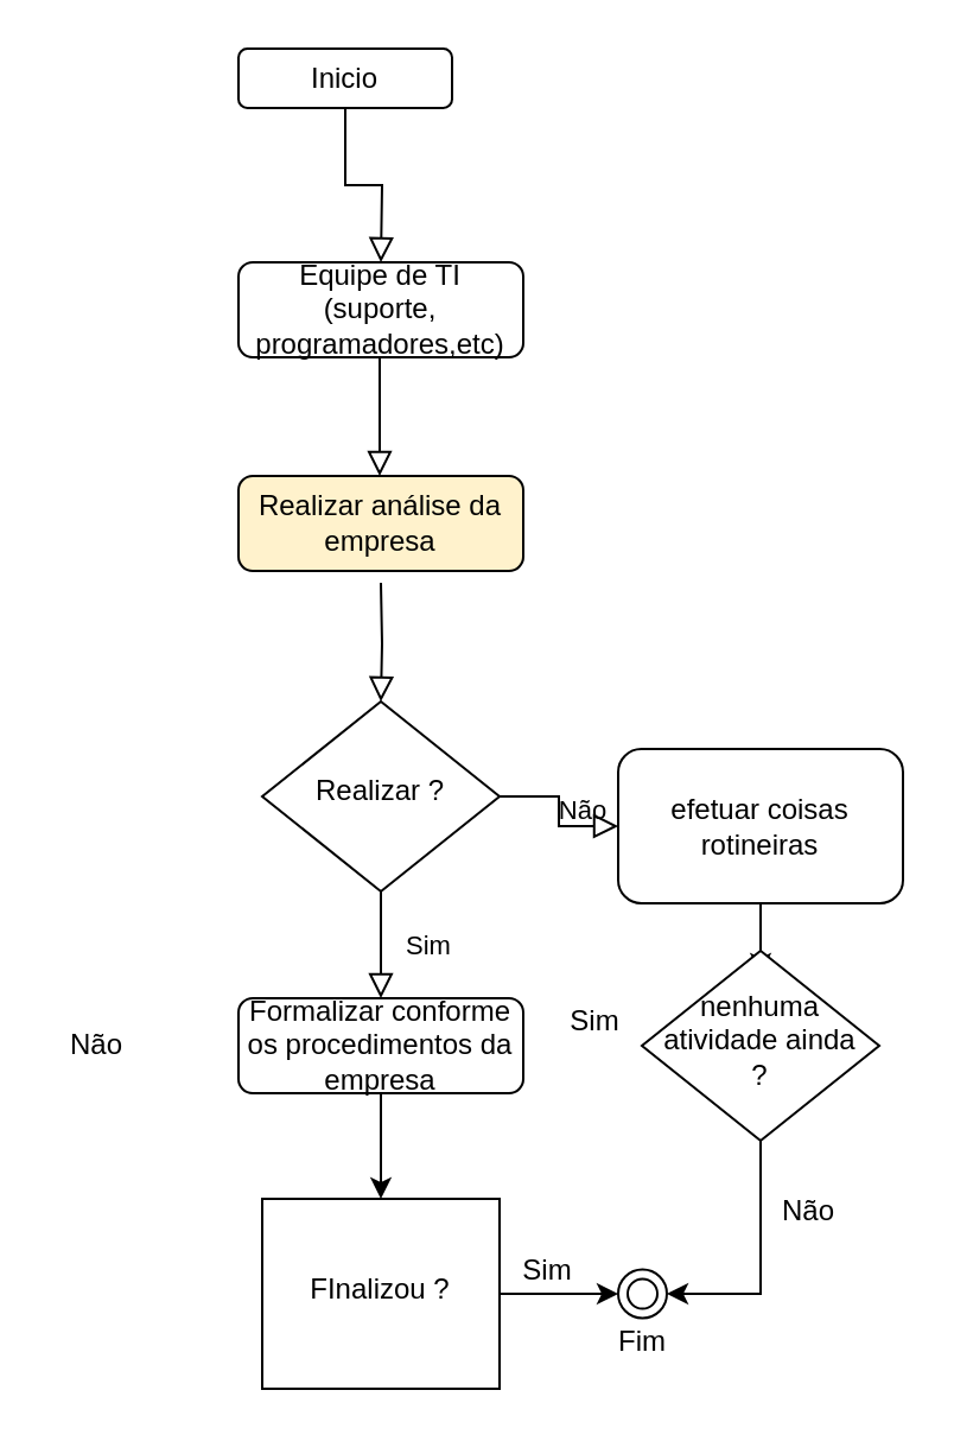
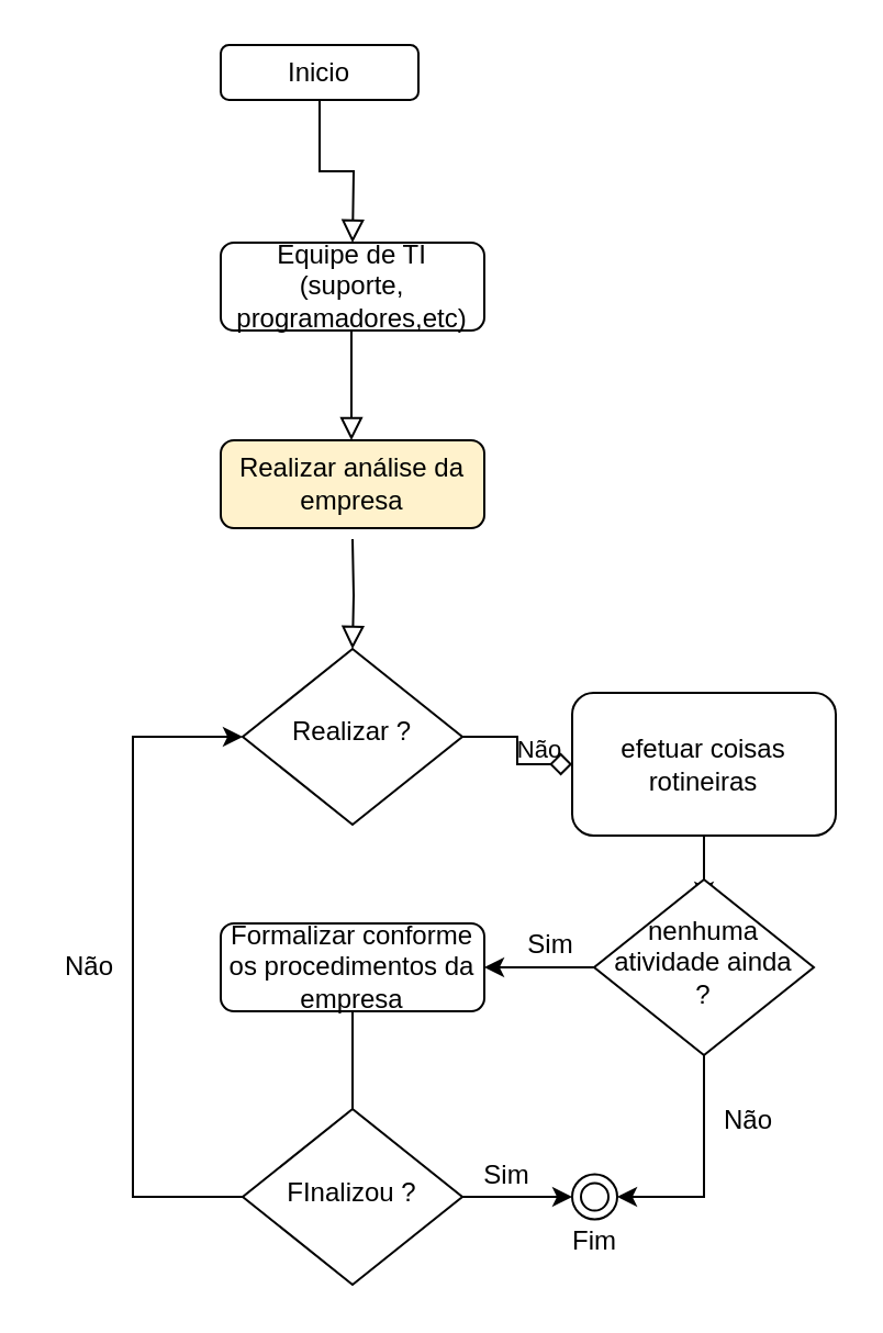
  <mxCell id="0" />
  <mxCell id="1" parent="0" />
  <mxCell id="2" value="" style="rounded=0;html=1;jettySize=auto;orthogonalLoop=1;fontSize=11;endArrow=block;endFill=0;endSize=8;strokeWidth=1;shadow=0;labelBackgroundColor=none;edgeStyle=orthogonalEdgeStyle;" parent="1" target="6" edge="1"><mxGeometry relative="1" as="geometry"><mxPoint x="160" y="245" as="sourcePoint" /></mxGeometry></mxCell>
  <mxCell id="3" value="Equipe de TI (suporte,&lt;br&gt;programadores,etc)" style="rounded=1;whiteSpace=wrap;html=1;fontSize=12;glass=0;strokeWidth=1;shadow=0;" parent="1" vertex="1"><mxGeometry x="100" y="110" width="120" height="40" as="geometry" /></mxCell>
- <mxCell id="4" value="Sim" style="rounded=0;html=1;jettySize=auto;orthogonalLoop=1;fontSize=11;endArrow=block;endFill=0;endSize=8;strokeWidth=1;shadow=0;labelBackgroundColor=none;edgeStyle=orthogonalEdgeStyle;entryX=0.5;entryY=0;entryDx=0;entryDy=0;" parent="1" source="6" target="14" edge="1"><mxGeometry y="20" relative="1" as="geometry"><mxPoint as="offset" /><mxPoint x="160" y="415" as="targetPoint" /></mxGeometry></mxCell>
- <mxCell id="5" value="Não" style="edgeStyle=orthogonalEdgeStyle;rounded=0;html=1;jettySize=auto;orthogonalLoop=1;fontSize=11;endArrow=block;endFill=0;endSize=8;strokeWidth=1;shadow=0;labelBackgroundColor=none;" parent="1" source="6" target="8" edge="1"><mxGeometry y="10" relative="1" as="geometry"><mxPoint as="offset" /></mxGeometry></mxCell>
+ <mxCell id="5" value="Não" style="edgeStyle=orthogonalEdgeStyle;rounded=0;html=1;jettySize=auto;orthogonalLoop=1;fontSize=11;endArrow=diamond;endFill=0;endSize=8;strokeWidth=1;shadow=0;labelBackgroundColor=none;" parent="1" source="6" target="8" edge="1"><mxGeometry y="10" relative="1" as="geometry"><mxPoint as="offset" /></mxGeometry></mxCell>
  <mxCell id="6" value="Realizar ?" style="rhombus;whiteSpace=wrap;html=1;shadow=0;fontFamily=Helvetica;fontSize=12;align=center;strokeWidth=1;spacing=6;spacingTop=-4;" parent="1" vertex="1"><mxGeometry x="110" y="295" width="100" height="80" as="geometry" /></mxCell>
  <mxCell id="7" style="edgeStyle=orthogonalEdgeStyle;rounded=0;orthogonalLoop=1;jettySize=auto;html=1;exitX=0.5;exitY=1;exitDx=0;exitDy=0;" edge="1" parent="1" source="8"><mxGeometry relative="1" as="geometry"><mxPoint x="320" y="410" as="targetPoint" /></mxGeometry></mxCell>
  <mxCell id="8" value="efetuar coisas rotineiras" style="rounded=1;whiteSpace=wrap;html=1;fontSize=12;glass=0;strokeWidth=1;shadow=0;" parent="1" vertex="1"><mxGeometry x="260" y="315" width="120" height="65" as="geometry" /></mxCell>
  <mxCell id="9" value="" style="rounded=0;html=1;jettySize=auto;orthogonalLoop=1;fontSize=11;endArrow=block;endFill=0;endSize=8;strokeWidth=1;shadow=0;labelBackgroundColor=none;edgeStyle=orthogonalEdgeStyle;" edge="1" parent="1" source="10"><mxGeometry relative="1" as="geometry"><mxPoint x="160" y="110" as="targetPoint" /></mxGeometry></mxCell>
  <mxCell id="10" value="Inicio" style="rounded=1;whiteSpace=wrap;html=1;fontSize=12;glass=0;strokeWidth=1;shadow=0;" vertex="1" parent="1"><mxGeometry x="100" y="20" width="90" height="25" as="geometry" /></mxCell>
  <mxCell id="11" value="Realizar análise da empresa" style="rounded=1;whiteSpace=wrap;html=1;fontSize=12;glass=0;strokeWidth=1;shadow=0;fillColor=#fff2cc;" vertex="1" parent="1"><mxGeometry x="100" y="200" width="120" height="40" as="geometry" /></mxCell>
  <mxCell id="12" value="" style="rounded=0;html=1;jettySize=auto;orthogonalLoop=1;fontSize=11;endArrow=block;endFill=0;endSize=8;strokeWidth=1;shadow=0;labelBackgroundColor=none;edgeStyle=orthogonalEdgeStyle;" edge="1" parent="1"><mxGeometry relative="1" as="geometry"><mxPoint x="159.5" y="150" as="sourcePoint" /><mxPoint x="159.5" y="200" as="targetPoint" /></mxGeometry></mxCell>
- <mxCell id="13" style="edgeStyle=orthogonalEdgeStyle;rounded=0;orthogonalLoop=1;jettySize=auto;html=1;exitX=0.5;exitY=1;exitDx=0;exitDy=0;entryX=0.5;entryY=0;entryDx=0;entryDy=0;" edge="1" parent="1" source="14" target="17"><mxGeometry relative="1" as="geometry" /></mxCell>
+ <mxCell id="13" style="edgeStyle=orthogonalEdgeStyle;rounded=0;orthogonalLoop=1;jettySize=auto;html=1;exitX=0.5;exitY=1;exitDx=0;exitDy=0;entryX=0.5;entryY=0;entryDx=0;entryDy=0;endArrow=none;" edge="1" parent="1" source="14" target="17"><mxGeometry relative="1" as="geometry" /></mxCell>
  <mxCell id="14" value="Formalizar conforme os procedimentos da empresa" style="rounded=1;whiteSpace=wrap;html=1;fontSize=12;glass=0;strokeWidth=1;shadow=0;" vertex="1" parent="1"><mxGeometry x="100" y="420" width="120" height="40" as="geometry" /></mxCell>
  <mxCell id="15" style="edgeStyle=orthogonalEdgeStyle;rounded=0;orthogonalLoop=1;jettySize=auto;html=1;exitX=1;exitY=0.5;exitDx=0;exitDy=0;entryX=0;entryY=0.5;entryDx=0;entryDy=0;" edge="1" parent="1" source="17"><mxGeometry relative="1" as="geometry"><mxPoint x="260" y="544.5" as="targetPoint" /></mxGeometry></mxCell>
- <mxCell id="17" value="FInalizou ?" style="whiteSpace=wrap;html=1;shadow=0;fontFamily=Helvetica;fontSize=12;align=center;strokeWidth=1;spacing=6;spacingTop=-4;rounded=0;" vertex="1" parent="1"><mxGeometry x="110" y="504.5" width="100" height="80" as="geometry" /></mxCell>
+ <mxCell id="16" style="edgeStyle=orthogonalEdgeStyle;rounded=0;orthogonalLoop=1;jettySize=auto;html=1;exitX=0;exitY=0.5;exitDx=0;exitDy=0;entryX=0;entryY=0.5;entryDx=0;entryDy=0;" edge="1" parent="1" source="17" target="6"><mxGeometry relative="1" as="geometry"><Array as="points"><mxPoint x="60" y="545" /><mxPoint x="60" y="335" /></Array></mxGeometry></mxCell>
+ <mxCell id="17" value="FInalizou ?" style="rhombus;whiteSpace=wrap;html=1;shadow=0;fontFamily=Helvetica;fontSize=12;align=center;strokeWidth=1;spacing=6;spacingTop=-4;" vertex="1" parent="1"><mxGeometry x="110" y="504.5" width="100" height="80" as="geometry" /></mxCell>
  <mxCell id="18" value="Não" style="text;html=1;align=center;verticalAlign=middle;resizable=0;points=[];autosize=1;strokeColor=none;" vertex="1" parent="1"><mxGeometry x="20" y="430" width="40" height="20" as="geometry" /></mxCell>
  <mxCell id="19" value="Sim" style="text;html=1;align=center;verticalAlign=middle;resizable=0;points=[];autosize=1;strokeColor=none;" vertex="1" parent="1"><mxGeometry x="210" y="524.5" width="40" height="20" as="geometry" /></mxCell>
  <mxCell id="20" value="" style="ellipse;shape=doubleEllipse;whiteSpace=wrap;html=1;aspect=fixed;" vertex="1" parent="1"><mxGeometry x="260" y="534.25" width="20.5" height="20.5" as="geometry" /></mxCell>
  <mxCell id="21" style="edgeStyle=orthogonalEdgeStyle;rounded=0;orthogonalLoop=1;jettySize=auto;html=1;exitX=0.5;exitY=1;exitDx=0;exitDy=0;entryX=1;entryY=0.5;entryDx=0;entryDy=0;" edge="1" parent="1" source="23" target="20"><mxGeometry relative="1" as="geometry" /></mxCell>
+ <mxCell id="22" style="edgeStyle=orthogonalEdgeStyle;rounded=0;orthogonalLoop=1;jettySize=auto;html=1;exitX=0;exitY=0.5;exitDx=0;exitDy=0;entryX=1;entryY=0.5;entryDx=0;entryDy=0;" edge="1" parent="1" source="23" target="14"><mxGeometry relative="1" as="geometry" /></mxCell>
  <mxCell id="23" value="nenhuma atividade ainda ?" style="rhombus;whiteSpace=wrap;html=1;shadow=0;fontFamily=Helvetica;fontSize=12;align=center;strokeWidth=1;spacing=6;spacingTop=-4;" vertex="1" parent="1"><mxGeometry x="270" y="400" width="100" height="80" as="geometry" /></mxCell>
  <mxCell id="24" value="Sim" style="text;html=1;align=center;verticalAlign=middle;resizable=0;points=[];autosize=1;strokeColor=none;" vertex="1" parent="1"><mxGeometry x="230" y="420" width="40" height="20" as="geometry" /></mxCell>
  <mxCell id="25" value="Não" style="text;html=1;align=center;verticalAlign=middle;resizable=0;points=[];autosize=1;strokeColor=none;" vertex="1" parent="1"><mxGeometry x="320" y="500" width="40" height="20" as="geometry" /></mxCell>
  <mxCell id="26" value="Fim" style="text;html=1;align=center;verticalAlign=middle;resizable=0;points=[];autosize=1;strokeColor=none;" vertex="1" parent="1"><mxGeometry x="250" y="554.75" width="40" height="20" as="geometry" /></mxCell>
